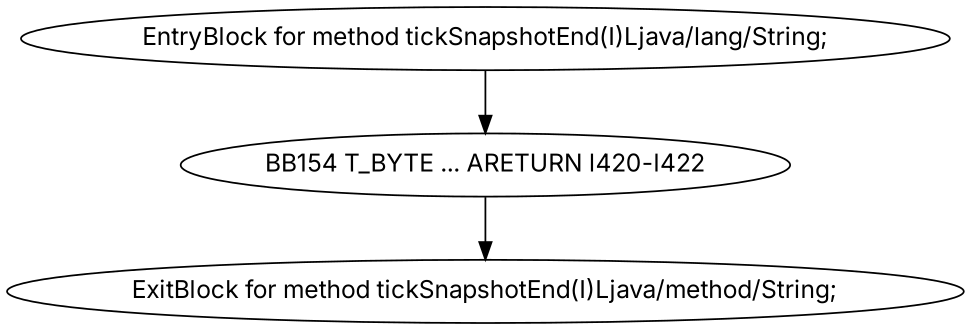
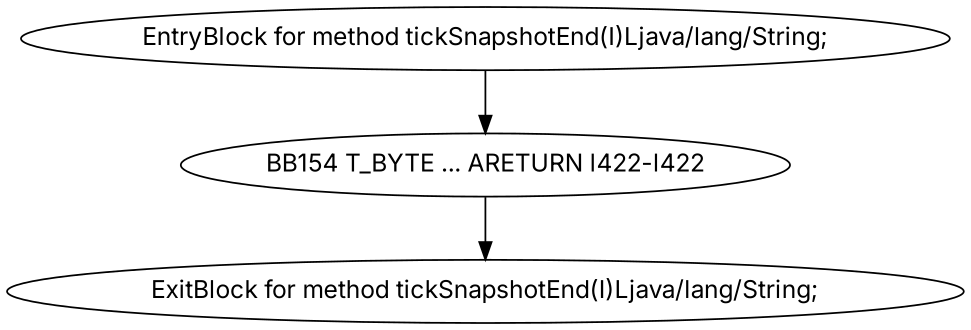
  digraph {
    fontname=Inter
    node [fontname=Inter]
    edge [fontname=Inter]
-   n1 [label="BB154 T_BYTE ... ARETURN l420-l422"]
-   n2 [label="ExitBlock for method tickSnapshotEnd(I)Ljava/method/String;"]
+   n1 [label="BB154 T_BYTE ... ARETURN l422-l422"]
+   n2 [label="ExitBlock for method tickSnapshotEnd(I)Ljava/lang/String;"]
    n3 [label="EntryBlock for method tickSnapshotEnd(I)Ljava/lang/String;"]
    n1 -> n2
    n3 -> n1
  }
